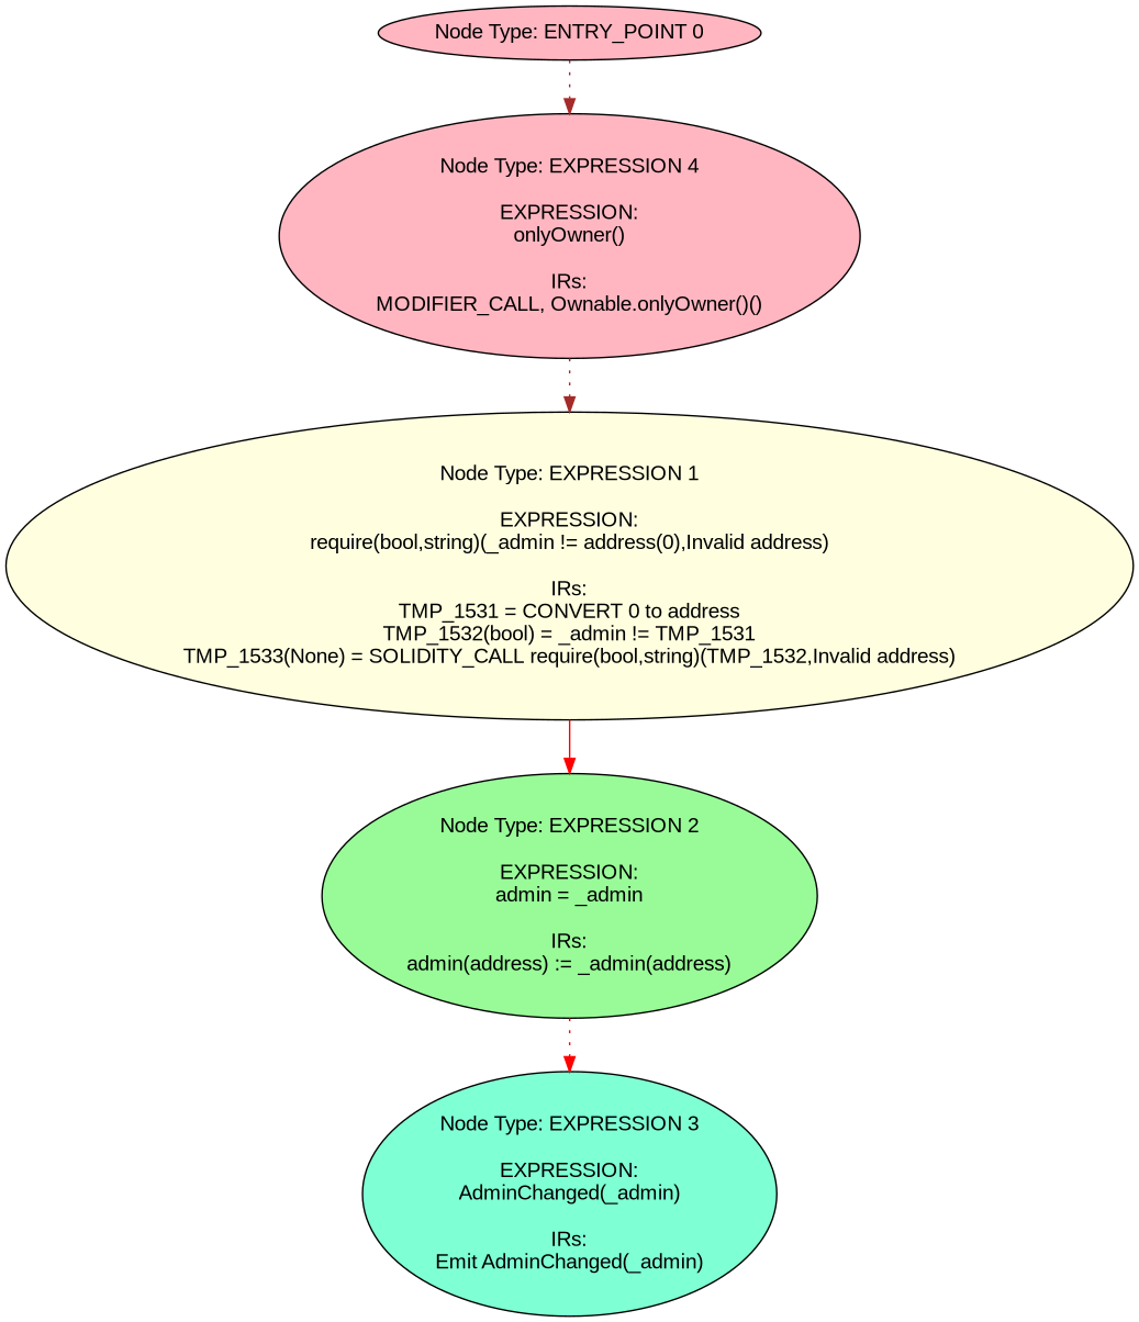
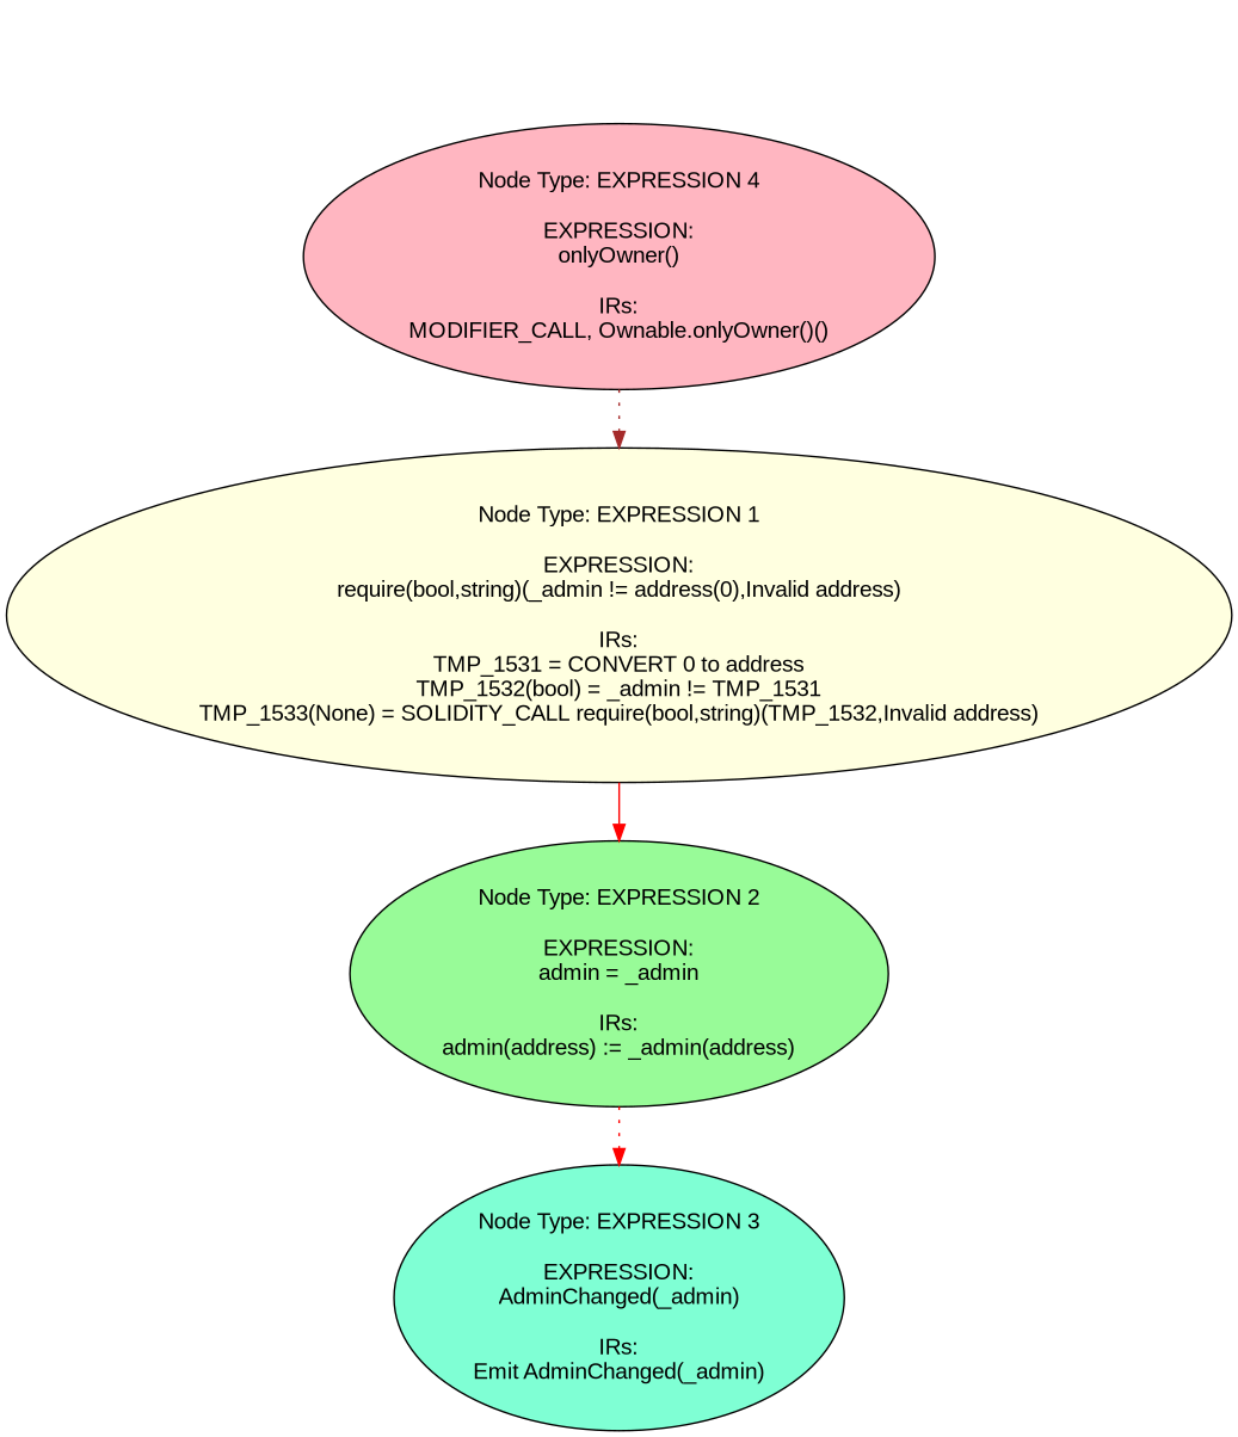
  digraph {
    fontname="Liberation Sans"
    node [style=filled fillcolor=lightpink fontname="Liberation Sans"]
    edge [color=brown style=dotted fontname="Liberation Sans"]
-   n1 [label="Node Type: ENTRY_POINT 0\n"]
    n2 [label="Node Type: EXPRESSION 4\n\nEXPRESSION:\nonlyOwner()\n\nIRs:\nMODIFIER_CALL, Ownable.onlyOwner()()"]
    n3 [label="Node Type: EXPRESSION 1\n\nEXPRESSION:\nrequire(bool,string)(_admin != address(0),Invalid address)\n\nIRs:\nTMP_1531 = CONVERT 0 to address\nTMP_1532(bool) = _admin != TMP_1531\nTMP_1533(None) = SOLIDITY_CALL require(bool,string)(TMP_1532,Invalid address)" fillcolor=lightyellow]
    n4 [label="Node Type: EXPRESSION 2\n\nEXPRESSION:\nadmin = _admin\n\nIRs:\nadmin(address) := _admin(address)" fillcolor=palegreen]
    n5 [label="Node Type: EXPRESSION 3\n\nEXPRESSION:\nAdminChanged(_admin)\n\nIRs:\nEmit AdminChanged(_admin)" fillcolor=aquamarine]
-   n1 -> n2
    n2 -> n3
    n3 -> n4 [color=red style=solid]
    n4 -> n5 [color=red]
  }
